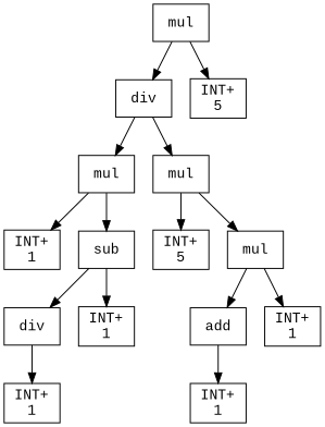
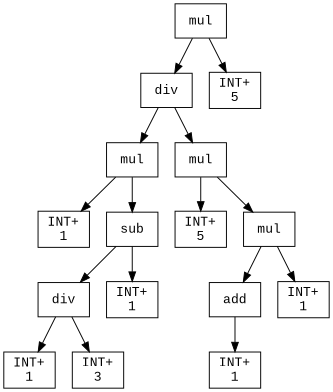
  digraph {
    fontname="Liberation Mono"
    node [fontname="Liberation Mono" shape=box]
    edge [fontname="Liberation Mono"]
    n1 [label=mul]
    n2 [label=div]
    n3 [label="INT+\n5"]
    n4 [label=mul]
    n5 [label=mul]
    n6 [label="INT+\n1"]
    n7 [label=sub]
    n8 [label="INT+\n5"]
    n9 [label=mul]
    n10 [label=div]
    n11 [label="INT+\n1"]
    n12 [label="INT+\n1"]
+   n13 [label="INT+\n3"]
    n14 [label=add]
    n15 [label="INT+\n1"]
    n16 [label="INT+\n1"]
    n1 -> n2
    n1 -> n3
    n2 -> n4
    n2 -> n5
    n4 -> n6
    n4 -> n7
    n5 -> n8
    n5 -> n9
    n7 -> n10
    n7 -> n11
    n9 -> n14
    n9 -> n15
    n10 -> n12
+   n10 -> n13
    n14 -> n16
  }
